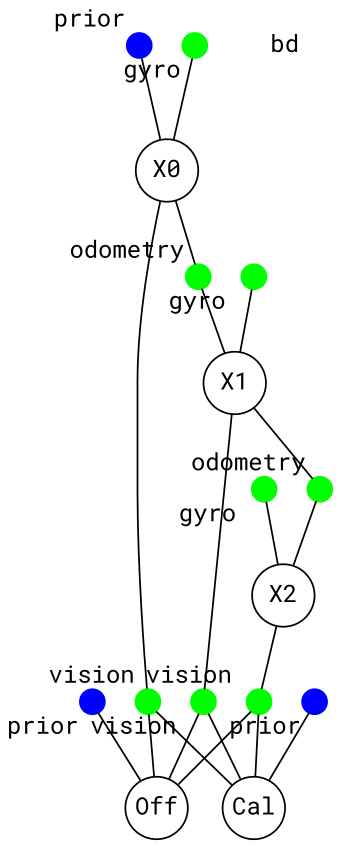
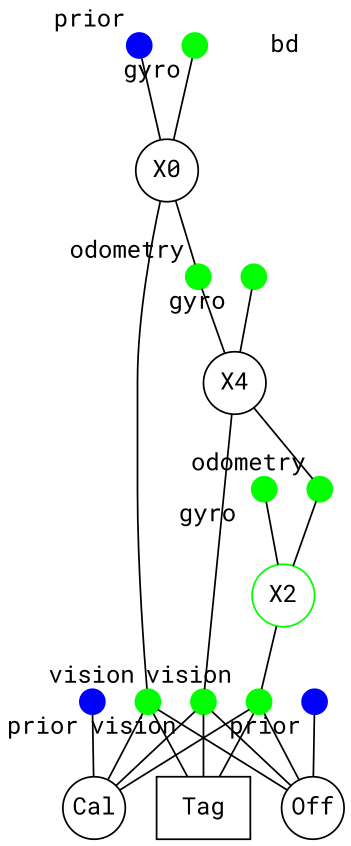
  graph {
    fontname="Roboto Mono"
    node [color=green fontname="Roboto Mono" shape=point]
    edge [fontname="Roboto Mono"]
    Xp [color=blue width=0.2 xlabel=prior]
    n2 [label=X0 margin=-0.1 shape=circle color=""]
    O0 [width=0.2 xlabel=odometry]
    v0 [width=0.2 xlabel=vision]
-   n5 [label=X1 margin=-0.1 shape=circle color=""]
+   n5 [label=X4 margin=-0.1 shape=circle color=""]
+   n6 [label=Tag shape=box color=""]
    n7 [label=Off margin=-0.1 shape=circle color=""]
    n8 [label=Cal margin=-0.1 shape=circle color=""]
    O1 [width=0.2 xlabel=odometry]
    v1 [width=0.2 xlabel="vision "]
-   n11 [label=X2 margin=-0.1 shape=circle color=""]
+   n11 [label=X2 margin=-0.1 shape=circle]
    v2 [width=0.2 xlabel="vision "]
    cp [color=blue width=0.2 xlabel=prior]
    kp [color=blue width=0.2 xlabel=prior]
    g0 [width=0.2 xlabel=gyro]
    g1 [width=0.2 xlabel="gyro "]
    g2 [width=0.2 xlabel="gyro "]
    bd [shape=none color=""]
    Xp -- n2
    n2 -- O0
    n2 -- v0
    O0 -- n5
+   v0 -- n6
    v0 -- n7
    v0 -- n8
    n5 -- O1
    n5 -- v1
    O1 -- n11
+   v1 -- n6
    v1 -- n7
    v1 -- n8
    n11 -- v2
+   v2 -- n6
    v2 -- n7
    v2 -- n8
    cp -- n7
    kp -- n8
    g0 -- n2
    g1 -- n5
    g2 -- n11
  }
